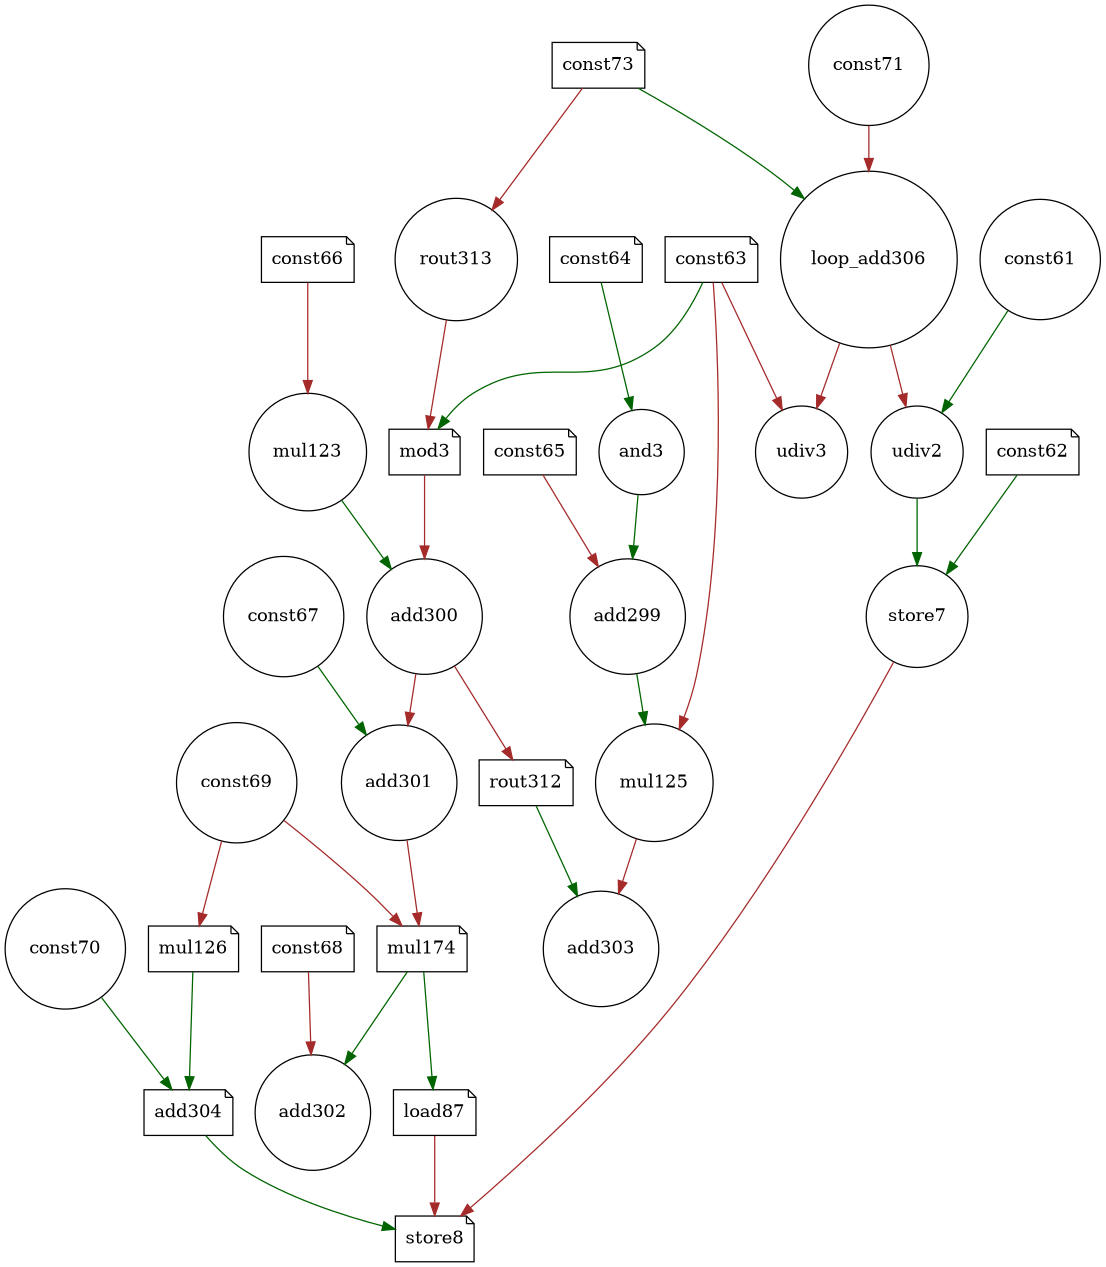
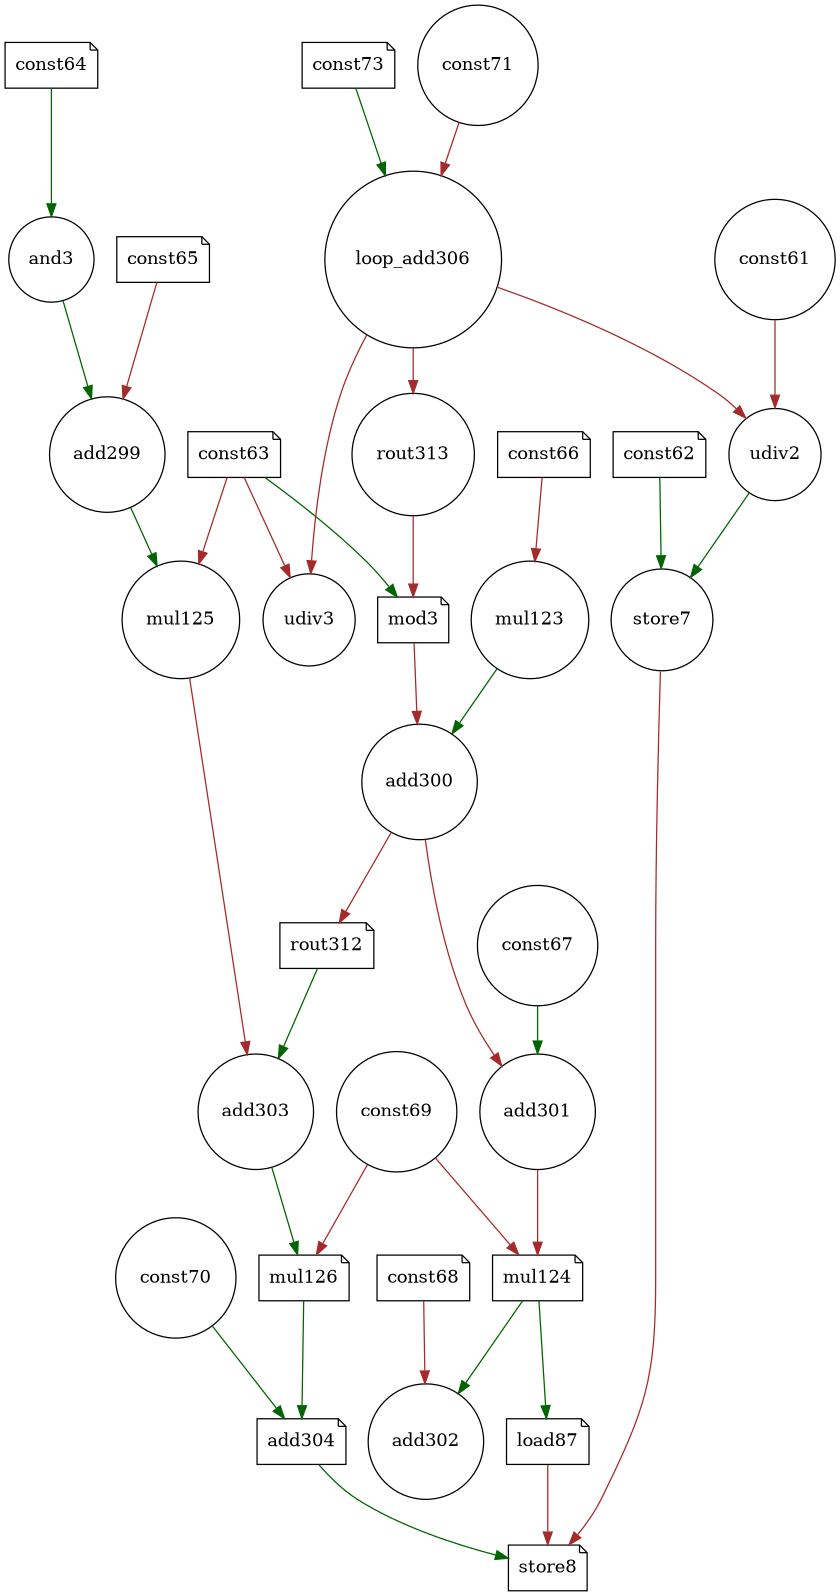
  digraph {
    node [opcode=const shape=circle]
    edge [color=brown operand=0]
    const61 [llvm="%147"]
    udiv2 [llvm="%305" opcode=udiv schedule=1]
    store7 [opcode=store schedule=2]
    store8 [llvm=store opcode=store schedule=8 shape=note]
    mul123 [llvm="%310" opcode=mul schedule=2]
    add300 [llvm="%311" opcode=add schedule=3]
    const62 [llvm="%305" shape=note]
    const63 [llvm="%13" shape=note]
    udiv3 [llvm="%306" opcode=udiv schedule=1]
    mod3 [llvm="%309" opcode=mod schedule=2 shape=note]
    mul125 [llvm="%315" opcode=mul schedule=4]
    add303 [llvm="%316" opcode=add schedule=5]
    and3 [llvm="%307" opcode=and schedule=2]
    add299 [llvm="%308" opcode=add schedule=3]
    const64 [shape=note val=3]
    const65 [llvm="%148" shape=note]
    add301 [llvm="%312" opcode=add schedule=4]
    rout312 [opcode=rout schedule=4 shape=note]
    const66 [llvm="%15" shape=note]
-   mul124 [llvm="%313" opcode=mul schedule=5 shape=note label=mul174]
+   mul124 [llvm="%313" opcode=mul schedule=5 shape=note]
    const67 [llvm="%150"]
    add302 [llvm="%313" opcode=add schedule=6]
    load87 [llvm="%314" opcode=load schedule=7 shape=note]
    const68 [llvm="%12" shape=note]
    const69 [val=4]
    mul126 [llvm="%317" opcode=mul schedule=6 shape=note]
    add304 [llvm="%317" opcode=add schedule=7 shape=note]
    const70 [llvm="%17"]
    const71 [val=1]
    loop_add306 [llvm="%304" opcode=add schedule=0]
    rout313 [opcode=rout schedule=1]
    const73 [shape=note val=0]
-   const61 -> udiv2 [color=darkgreen operand=1]
+   const61 -> udiv2 [operand=1]
    udiv2 -> store7 [color=darkgreen operand=1]
    store7 -> store8 [operand=-1 type=order]
    mul123 -> add300 [color=darkgreen]
    add300 -> add301
    add300 -> rout312
    const62 -> store7 [color=darkgreen]
    const63 -> udiv3 [operand=1]
    const63 -> mod3 [color=darkgreen operand=1]
    const63 -> mul125 [operand=1]
    mod3 -> add300 [operand=1]
    mul125 -> add303 [operand=1]
+   add303 -> mul126 [color=darkgreen]
    and3 -> add299 [color=darkgreen operand=1]
    add299 -> mul125 [color=darkgreen]
    const64 -> and3 [color=darkgreen operand=1]
    const65 -> add299
    add301 -> mul124
    rout312 -> add303 [color=darkgreen]
    const66 -> mul123
    mul124 -> add302 [color=darkgreen operand=1]
    mul124 -> load87 [color=darkgreen]
    const67 -> add301 [color=darkgreen operand=1]
    load87 -> store8
    const68 -> add302
    const69 -> mul124 [operand=1]
    const69 -> mul126 [operand=1]
    mul126 -> add304 [color=darkgreen operand=1]
    add304 -> store8 [color=darkgreen operand=1]
    const70 -> add304 [color=darkgreen]
    const71 -> loop_add306 [operand=1]
    loop_add306 -> udiv2
    loop_add306 -> udiv3
-   const73 -> rout313
+   loop_add306 -> rout313
    rout313 -> mod3
    const73 -> loop_add306 [color=darkgreen type=const_base]
  }
